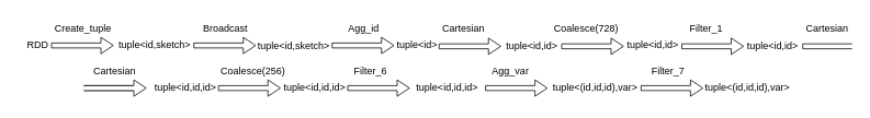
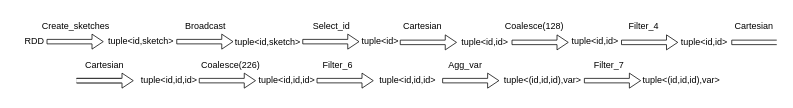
  <mxCell id="0" />
  <mxCell id="1" parent="0" />
  <mxCell id="2" value="" style="shape=singleArrow;whiteSpace=wrap;html=1;" parent="1" vertex="1"><mxGeometry x="533" y="46" width="75" height="20" as="geometry" /></mxCell>
  <mxCell id="3" value="Cartesian" style="text;html=1;strokeColor=none;fillColor=none;align=center;verticalAlign=middle;whiteSpace=wrap;rounded=0;" parent="1" vertex="1"><mxGeometry x="533" y="20" width="60" height="30" as="geometry" /></mxCell>
  <mxCell id="4" value="tuple&amp;lt;id,id&amp;gt;" style="text;html=1;strokeColor=none;fillColor=none;align=center;verticalAlign=middle;whiteSpace=wrap;rounded=0;" parent="1" vertex="1"><mxGeometry x="611" y="41" width="70" height="30" as="geometry" /></mxCell>
  <mxCell id="5" value="" style="shape=singleArrow;whiteSpace=wrap;html=1;" parent="1" vertex="1"><mxGeometry x="682" y="46" width="75" height="20" as="geometry" /></mxCell>
- <mxCell id="6" value="Filter_1" style="text;html=1;strokeColor=none;fillColor=none;align=center;verticalAlign=middle;whiteSpace=wrap;rounded=0;" parent="1" vertex="1"><mxGeometry x="828" y="20" width="60" height="30" as="geometry" /></mxCell>
+ <mxCell id="6" value="Filter_4" style="text;html=1;strokeColor=none;fillColor=none;align=center;verticalAlign=middle;whiteSpace=wrap;rounded=0;" parent="1" vertex="1"><mxGeometry x="828" y="20" width="60" height="30" as="geometry" /></mxCell>
  <mxCell id="7" value="tuple&amp;lt;id,id&amp;gt;" style="text;html=1;strokeColor=none;fillColor=none;align=center;verticalAlign=middle;whiteSpace=wrap;rounded=0;" parent="1" vertex="1"><mxGeometry x="758" y="40" width="70" height="30" as="geometry" /></mxCell>
  <mxCell id="8" value="" style="shape=singleArrow;whiteSpace=wrap;html=1;" parent="1" vertex="1"><mxGeometry x="828" y="46" width="75" height="20" as="geometry" /></mxCell>
- <mxCell id="9" value="Coalesce(728)" style="text;html=1;strokeColor=none;fillColor=none;align=center;verticalAlign=middle;whiteSpace=wrap;rounded=0;" parent="1" vertex="1"><mxGeometry x="682" y="20" width="60" height="30" as="geometry" /></mxCell>
+ <mxCell id="9" value="Coalesce(128)" style="text;html=1;strokeColor=none;fillColor=none;align=center;verticalAlign=middle;whiteSpace=wrap;rounded=0;" parent="1" vertex="1"><mxGeometry x="682" y="20" width="60" height="30" as="geometry" /></mxCell>
  <mxCell id="10" value="tuple&amp;lt;id,id&amp;gt;" style="text;html=1;align=center;verticalAlign=middle;resizable=0;points=[];autosize=1;strokeColor=none;fillColor=none;" parent="1" vertex="1"><mxGeometry x="893" y="41" width="90" height="30" as="geometry" /></mxCell>
  <mxCell id="11" value="Cartesian" style="text;html=1;strokeColor=none;fillColor=none;align=center;verticalAlign=middle;whiteSpace=wrap;rounded=0;" parent="1" vertex="1"><mxGeometry x="975" y="20" width="60" height="30" as="geometry" /></mxCell>
  <mxCell id="12" value="tuple&amp;lt;id,id,id&amp;gt;" style="text;html=1;strokeColor=none;fillColor=none;align=center;verticalAlign=middle;whiteSpace=wrap;rounded=0;" parent="1" vertex="1"><mxGeometry x="190" y="92" width="70" height="30" as="geometry" /></mxCell>
- <mxCell id="13" value="Coalesce(256)" style="text;html=1;strokeColor=none;fillColor=none;align=center;verticalAlign=middle;whiteSpace=wrap;rounded=0;" parent="1" vertex="1"><mxGeometry x="276.5" y="71" width="60" height="30" as="geometry" /></mxCell>
+ <mxCell id="13" value="Coalesce(226)" style="text;html=1;strokeColor=none;fillColor=none;align=center;verticalAlign=middle;whiteSpace=wrap;rounded=0;" parent="1" vertex="1"><mxGeometry x="276.5" y="71" width="60" height="30" as="geometry" /></mxCell>
  <mxCell id="14" value="tuple&amp;lt;id,id,id&amp;gt;" style="text;html=1;strokeColor=none;fillColor=none;align=center;verticalAlign=middle;whiteSpace=wrap;rounded=0;" parent="1" vertex="1"><mxGeometry x="347" y="92" width="70" height="30" as="geometry" /></mxCell>
  <mxCell id="15" value="" style="shape=singleArrow;whiteSpace=wrap;html=1;" parent="1" vertex="1"><mxGeometry x="589.5" y="97" width="75" height="20" as="geometry" /></mxCell>
  <mxCell id="16" value="Agg_var" style="text;html=1;strokeColor=none;fillColor=none;align=center;verticalAlign=middle;whiteSpace=wrap;rounded=0;" parent="1" vertex="1"><mxGeometry x="589.5" y="71" width="60" height="30" as="geometry" /></mxCell>
  <mxCell id="17" value="tuple&amp;lt;(id,id,id),var&amp;gt;" style="text;html=1;strokeColor=none;fillColor=none;align=center;verticalAlign=middle;whiteSpace=wrap;rounded=0;" parent="1" vertex="1"><mxGeometry x="692.5" y="92" width="60" height="30" as="geometry" /></mxCell>
  <mxCell id="18" value="" style="shape=singleArrow;whiteSpace=wrap;html=1;allowArrows=1;" parent="1" vertex="1"><mxGeometry x="102" y="97" width="75" height="20" as="geometry" /></mxCell>
  <mxCell id="19" value="" style="verticalLabelPosition=bottom;verticalAlign=top;html=1;shape=mxgraph.basic.rect;fillColor2=none;strokeWidth=1;size=20;indent=100;labelBorderColor=none;strokeColor=default;left=0;right=0;rotation=-180;" parent="1" vertex="1"><mxGeometry x="101" y="104" width="60" height="6" as="geometry" /></mxCell>
  <mxCell id="20" value="" style="shape=singleArrow;whiteSpace=wrap;html=1;" parent="1" vertex="1"><mxGeometry x="778.5" y="97" width="75" height="20" as="geometry" /></mxCell>
  <mxCell id="21" value="Filter_7" style="text;html=1;align=center;verticalAlign=middle;resizable=0;points=[];autosize=1;strokeColor=none;fillColor=none;" parent="1" vertex="1"><mxGeometry x="780.5" y="72" width="60" height="30" as="geometry" /></mxCell>
  <mxCell id="22" value="" style="verticalLabelPosition=bottom;verticalAlign=top;html=1;shape=mxgraph.basic.rect;fillColor2=none;strokeWidth=1;size=20;indent=100;labelBorderColor=none;strokeColor=default;left=1;right=0;" parent="1" vertex="1"><mxGeometry x="975" y="53" width="60" height="6" as="geometry" /></mxCell>
  <mxCell id="23" value="tuple&amp;lt;id,id,id&amp;gt;" style="text;html=1;strokeColor=none;fillColor=none;align=center;verticalAlign=middle;whiteSpace=wrap;rounded=0;" parent="1" vertex="1"><mxGeometry x="508" y="92" width="70" height="30" as="geometry" /></mxCell>
  <mxCell id="24" value="" style="shape=singleArrow;whiteSpace=wrap;html=1;" parent="1" vertex="1"><mxGeometry x="422" y="97" width="75" height="20" as="geometry" /></mxCell>
  <mxCell id="25" value="Filter_6" style="text;html=1;strokeColor=none;fillColor=none;align=center;verticalAlign=middle;whiteSpace=wrap;rounded=0;" parent="1" vertex="1"><mxGeometry x="420" y="71" width="60" height="30" as="geometry" /></mxCell>
  <mxCell id="26" value="tuple&amp;lt;(id,id,id),var&amp;gt;" style="text;html=1;strokeColor=none;fillColor=none;align=center;verticalAlign=middle;whiteSpace=wrap;rounded=0;" parent="1" vertex="1"><mxGeometry x="878" y="92" width="60" height="30" as="geometry" /></mxCell>
  <mxCell id="27" value="" style="shape=singleArrow;whiteSpace=wrap;html=1;" vertex="1" parent="1"><mxGeometry x="403" y="45" width="75" height="20" as="geometry" /></mxCell>
  <mxCell id="28" value="tuple&amp;lt;id&amp;gt;" style="text;html=1;align=center;verticalAlign=middle;resizable=0;points=[];autosize=1;strokeColor=none;fillColor=none;" vertex="1" parent="1"><mxGeometry x="471" y="40" width="70" height="30" as="geometry" /></mxCell>
- <mxCell id="29" value="Agg_id" style="text;html=1;align=center;verticalAlign=middle;resizable=0;points=[];autosize=1;strokeColor=none;fillColor=none;" vertex="1" parent="1"><mxGeometry x="405.5" y="20" width="70" height="30" as="geometry" /></mxCell>
+ <mxCell id="29" value="Select_id" style="text;html=1;align=center;verticalAlign=middle;resizable=0;points=[];autosize=1;strokeColor=none;fillColor=none;" vertex="1" parent="1"><mxGeometry x="405.5" y="20" width="70" height="30" as="geometry" /></mxCell>
  <mxCell id="30" value="" style="shape=singleArrow;whiteSpace=wrap;html=1;" vertex="1" parent="1"><mxGeometry x="62" y="45" width="75" height="20" as="geometry" /></mxCell>
  <mxCell id="31" value="RDD" style="text;html=1;align=center;verticalAlign=middle;resizable=0;points=[];autosize=1;strokeColor=none;fillColor=none;" vertex="1" parent="1"><mxGeometry x="20" y="40" width="50" height="30" as="geometry" /></mxCell>
  <mxCell id="32" value="Broadcast" style="text;html=1;align=center;verticalAlign=middle;resizable=0;points=[];autosize=1;strokeColor=none;fillColor=none;" vertex="1" parent="1"><mxGeometry x="232.5" y="20" width="80" height="30" as="geometry" /></mxCell>
  <mxCell id="33" value="" style="shape=singleArrow;whiteSpace=wrap;html=1;" vertex="1" parent="1"><mxGeometry x="235" y="45" width="75" height="20" as="geometry" /></mxCell>
  <mxCell id="34" value="tuple&amp;lt;id,sketch&amp;gt;" style="text;html=1;align=center;verticalAlign=middle;resizable=0;points=[];autosize=1;strokeColor=none;fillColor=none;" vertex="1" parent="1"><mxGeometry x="132" y="40" width="110" height="30" as="geometry" /></mxCell>
- <mxCell id="35" value="Create_tuple" style="text;html=1;align=center;verticalAlign=middle;resizable=0;points=[];autosize=1;strokeColor=none;fillColor=none;" vertex="1" parent="1"><mxGeometry x="44.5" y="20" width="110" height="30" as="geometry" /></mxCell>
+ <mxCell id="35" value="Create_sketches" style="text;html=1;align=center;verticalAlign=middle;resizable=0;points=[];autosize=1;strokeColor=none;fillColor=none;" vertex="1" parent="1"><mxGeometry x="44.5" y="20" width="110" height="30" as="geometry" /></mxCell>
  <mxCell id="36" value="tuple&amp;lt;id,sketch&amp;gt;" style="text;html=1;align=center;verticalAlign=middle;resizable=0;points=[];autosize=1;strokeColor=none;fillColor=none;" vertex="1" parent="1"><mxGeometry x="300.5" y="41" width="110" height="30" as="geometry" /></mxCell>
  <mxCell id="37" value="" style="shape=singleArrow;whiteSpace=wrap;html=1;" vertex="1" parent="1"><mxGeometry x="265" y="97" width="75" height="20" as="geometry" /></mxCell>
  <mxCell id="38" value="Cartesian" style="text;html=1;strokeColor=none;fillColor=none;align=center;verticalAlign=middle;whiteSpace=wrap;rounded=0;" vertex="1" parent="1"><mxGeometry x="109" y="71" width="60" height="30" as="geometry" /></mxCell>
